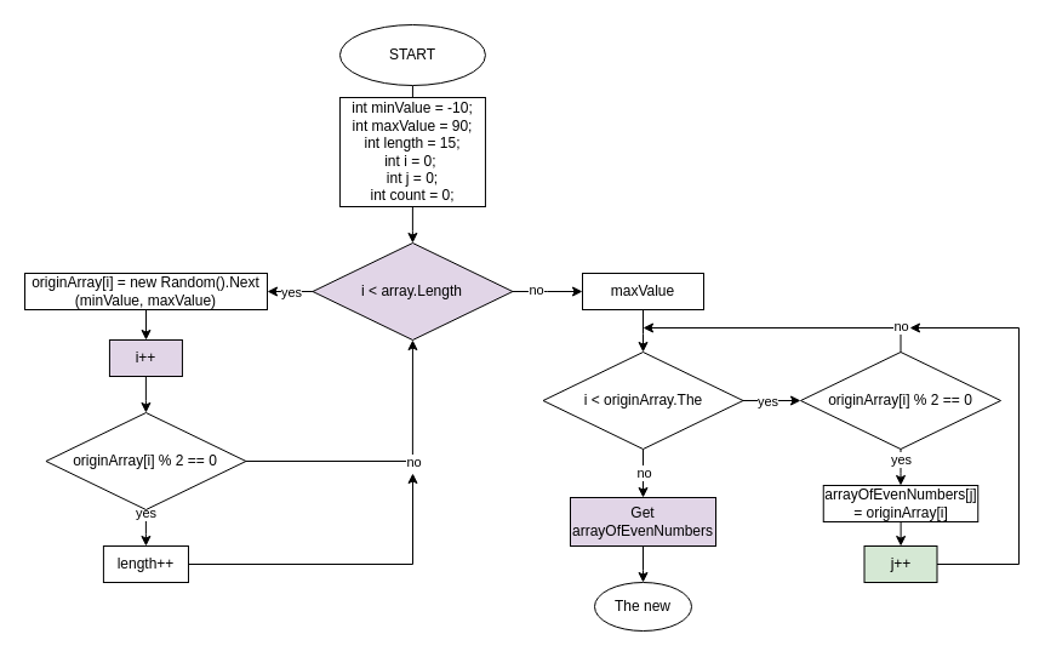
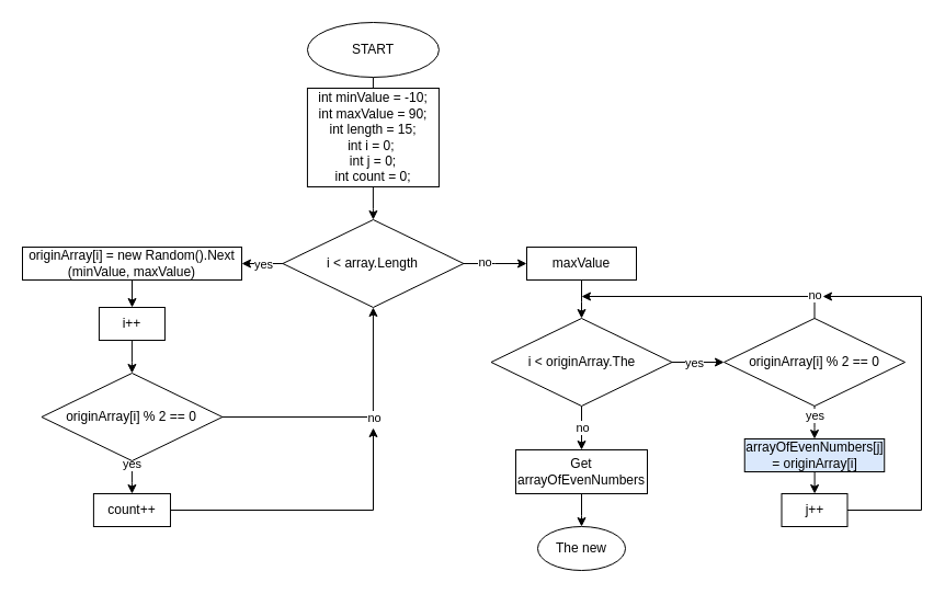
  <mxCell id="0" />
  <mxCell id="1" parent="0" />
  <mxCell id="2" style="edgeStyle=orthogonalEdgeStyle;rounded=0;orthogonalLoop=1;jettySize=auto;html=1;" edge="1" parent="1" source="3"><mxGeometry relative="1" as="geometry"><mxPoint x="339.94" y="80" as="targetPoint" /></mxGeometry></mxCell>
  <mxCell id="3" value="START" style="ellipse;whiteSpace=wrap;html=1;" vertex="1" parent="1"><mxGeometry x="279.94" y="20" width="120" height="50" as="geometry" /></mxCell>
  <mxCell id="4" style="edgeStyle=orthogonalEdgeStyle;rounded=0;orthogonalLoop=1;jettySize=auto;html=1;" edge="1" parent="1" source="5"><mxGeometry relative="1" as="geometry"><mxPoint x="339.94" y="200" as="targetPoint" /></mxGeometry></mxCell>
  <mxCell id="5" value="int minValue = -10;&lt;br&gt;int maxValue = 90;&lt;br&gt;int length = 15;&lt;br&gt;int i = 0;&amp;nbsp;&lt;br&gt;int j = 0;&lt;br&gt;int count = 0;" style="rounded=0;whiteSpace=wrap;html=1;" vertex="1" parent="1"><mxGeometry x="279.94" y="80" width="120" height="90" as="geometry" /></mxCell>
  <mxCell id="6" style="edgeStyle=orthogonalEdgeStyle;rounded=0;orthogonalLoop=1;jettySize=auto;html=1;" edge="1" parent="1" source="10"><mxGeometry relative="1" as="geometry"><mxPoint x="480" y="240" as="targetPoint" /></mxGeometry></mxCell>
  <mxCell id="7" value="no" style="edgeLabel;html=1;align=center;verticalAlign=middle;resizable=0;points=[];" vertex="1" connectable="0" parent="6"><mxGeometry x="-0.355" y="2" relative="1" as="geometry"><mxPoint as="offset" /></mxGeometry></mxCell>
  <mxCell id="8" style="edgeStyle=orthogonalEdgeStyle;rounded=0;orthogonalLoop=1;jettySize=auto;html=1;entryX=1;entryY=0.5;entryDx=0;entryDy=0;" edge="1" parent="1" source="10" target="12"><mxGeometry relative="1" as="geometry"><mxPoint x="200" y="240" as="targetPoint" /></mxGeometry></mxCell>
  <mxCell id="9" value="yes" style="edgeLabel;html=1;align=center;verticalAlign=middle;resizable=0;points=[];" vertex="1" connectable="0" parent="8"><mxGeometry x="-0.678" y="2" relative="1" as="geometry"><mxPoint x="-11" y="-2" as="offset" /></mxGeometry></mxCell>
- <mxCell id="10" value="i &amp;lt; array.Length" style="rhombus;whiteSpace=wrap;html=1;fillColor=#e1d5e7;" vertex="1" parent="1"><mxGeometry x="257.44" y="200" width="165" height="80" as="geometry" /></mxCell>
+ <mxCell id="10" value="i &amp;lt; array.Length" style="rhombus;whiteSpace=wrap;html=1;" vertex="1" parent="1"><mxGeometry x="257.44" y="200" width="165" height="80" as="geometry" /></mxCell>
  <mxCell id="11" style="edgeStyle=orthogonalEdgeStyle;rounded=0;orthogonalLoop=1;jettySize=auto;html=1;" edge="1" parent="1" source="12"><mxGeometry relative="1" as="geometry"><mxPoint x="120" y="280" as="targetPoint" /></mxGeometry></mxCell>
  <mxCell id="12" value="originArray[i] = new Random().Next&lt;br&gt;(minValue, maxValue)" style="rounded=0;whiteSpace=wrap;html=1;" vertex="1" parent="1"><mxGeometry x="20" y="225" width="200" height="30" as="geometry" /></mxCell>
  <mxCell id="13" style="edgeStyle=orthogonalEdgeStyle;rounded=0;orthogonalLoop=1;jettySize=auto;html=1;" edge="1" parent="1" source="14"><mxGeometry relative="1" as="geometry"><mxPoint x="119.94" y="340" as="targetPoint" /></mxGeometry></mxCell>
- <mxCell id="14" value="i++" style="rounded=0;whiteSpace=wrap;html=1;fillColor=#e1d5e7;" vertex="1" parent="1"><mxGeometry x="89.94" y="280" width="60" height="30" as="geometry" /></mxCell>
+ <mxCell id="14" value="i++" style="rounded=0;whiteSpace=wrap;html=1;" vertex="1" parent="1"><mxGeometry x="89.94" y="280" width="60" height="30" as="geometry" /></mxCell>
  <mxCell id="15" style="edgeStyle=orthogonalEdgeStyle;rounded=0;orthogonalLoop=1;jettySize=auto;html=1;entryX=0.5;entryY=1;entryDx=0;entryDy=0;" edge="1" parent="1" source="19" target="10"><mxGeometry relative="1" as="geometry"><mxPoint x="340" y="380" as="targetPoint" /><Array as="points"><mxPoint x="340" y="380" /></Array></mxGeometry></mxCell>
  <mxCell id="16" value="no" style="edgeLabel;html=1;align=center;verticalAlign=middle;resizable=0;points=[];" vertex="1" connectable="0" parent="15"><mxGeometry x="-0.236" relative="1" as="geometry"><mxPoint x="47" as="offset" /></mxGeometry></mxCell>
  <mxCell id="17" style="edgeStyle=orthogonalEdgeStyle;rounded=0;orthogonalLoop=1;jettySize=auto;html=1;" edge="1" parent="1" source="19"><mxGeometry relative="1" as="geometry"><mxPoint x="119.94" y="450" as="targetPoint" /></mxGeometry></mxCell>
  <mxCell id="18" value="yes" style="edgeLabel;html=1;align=center;verticalAlign=middle;resizable=0;points=[];" vertex="1" connectable="0" parent="17"><mxGeometry x="-0.79" relative="1" as="geometry"><mxPoint as="offset" /></mxGeometry></mxCell>
  <mxCell id="19" value="originArray[i] % 2 == 0" style="rhombus;whiteSpace=wrap;html=1;" vertex="1" parent="1"><mxGeometry x="37.44" y="340" width="165" height="80" as="geometry" /></mxCell>
  <mxCell id="20" style="edgeStyle=orthogonalEdgeStyle;rounded=0;orthogonalLoop=1;jettySize=auto;html=1;" edge="1" parent="1" source="21"><mxGeometry relative="1" as="geometry"><mxPoint x="340" y="390" as="targetPoint" /><Array as="points"><mxPoint x="340" y="465" /></Array></mxGeometry></mxCell>
- <mxCell id="21" value="length++" style="rounded=0;whiteSpace=wrap;html=1;" vertex="1" parent="1"><mxGeometry x="84.91" y="450" width="70.06" height="30" as="geometry" /></mxCell>
+ <mxCell id="21" value="count++" style="rounded=0;whiteSpace=wrap;html=1;" vertex="1" parent="1"><mxGeometry x="84.91" y="450" width="70.06" height="30" as="geometry" /></mxCell>
  <mxCell id="22" style="edgeStyle=orthogonalEdgeStyle;rounded=0;orthogonalLoop=1;jettySize=auto;html=1;" edge="1" parent="1" source="23"><mxGeometry relative="1" as="geometry"><mxPoint x="530" y="290" as="targetPoint" /></mxGeometry></mxCell>
  <mxCell id="23" value="maxValue" style="rounded=0;whiteSpace=wrap;html=1;" vertex="1" parent="1"><mxGeometry x="480" y="225" width="100" height="30" as="geometry" /></mxCell>
  <mxCell id="24" style="edgeStyle=orthogonalEdgeStyle;rounded=0;orthogonalLoop=1;jettySize=auto;html=1;" edge="1" parent="1" source="28"><mxGeometry relative="1" as="geometry"><mxPoint x="530" y="410" as="targetPoint" /></mxGeometry></mxCell>
  <mxCell id="25" value="no" style="edgeLabel;html=1;align=center;verticalAlign=middle;resizable=0;points=[];" vertex="1" connectable="0" parent="24"><mxGeometry x="0.2" y="2" relative="1" as="geometry"><mxPoint x="-2" y="-4" as="offset" /></mxGeometry></mxCell>
  <mxCell id="26" style="edgeStyle=orthogonalEdgeStyle;rounded=0;orthogonalLoop=1;jettySize=auto;html=1;" edge="1" parent="1" source="28"><mxGeometry relative="1" as="geometry"><mxPoint x="660" y="330" as="targetPoint" /></mxGeometry></mxCell>
  <mxCell id="27" value="yes" style="edgeLabel;html=1;align=center;verticalAlign=middle;resizable=0;points=[];" vertex="1" connectable="0" parent="26"><mxGeometry x="-0.187" relative="1" as="geometry"><mxPoint as="offset" /></mxGeometry></mxCell>
  <mxCell id="28" value="i &amp;lt; originArray.The" style="rhombus;whiteSpace=wrap;html=1;" vertex="1" parent="1"><mxGeometry x="447.5" y="290" width="165" height="80" as="geometry" /></mxCell>
  <mxCell id="29" style="edgeStyle=orthogonalEdgeStyle;rounded=0;orthogonalLoop=1;jettySize=auto;html=1;" edge="1" parent="1" source="33"><mxGeometry relative="1" as="geometry"><mxPoint x="530" y="270" as="targetPoint" /><Array as="points"><mxPoint x="743" y="270" /></Array></mxGeometry></mxCell>
  <mxCell id="30" value="no" style="edgeLabel;html=1;align=center;verticalAlign=middle;resizable=0;points=[];" vertex="1" connectable="0" parent="29"><mxGeometry x="-0.828" y="-2" relative="1" as="geometry"><mxPoint as="offset" /></mxGeometry></mxCell>
  <mxCell id="31" style="edgeStyle=orthogonalEdgeStyle;rounded=0;orthogonalLoop=1;jettySize=auto;html=1;" edge="1" parent="1" source="33"><mxGeometry relative="1" as="geometry"><mxPoint x="742.5" y="400" as="targetPoint" /></mxGeometry></mxCell>
  <mxCell id="32" value="yes" style="edgeLabel;html=1;align=center;verticalAlign=middle;resizable=0;points=[];" vertex="1" connectable="0" parent="31"><mxGeometry x="-0.8" y="-1" relative="1" as="geometry"><mxPoint x="1" y="5" as="offset" /></mxGeometry></mxCell>
  <mxCell id="33" value="originArray[i] % 2 == 0" style="rhombus;whiteSpace=wrap;html=1;" vertex="1" parent="1"><mxGeometry x="660" y="290" width="165" height="80" as="geometry" /></mxCell>
  <mxCell id="34" style="edgeStyle=orthogonalEdgeStyle;rounded=0;orthogonalLoop=1;jettySize=auto;html=1;" edge="1" parent="1" source="35"><mxGeometry relative="1" as="geometry"><mxPoint x="530" y="480" as="targetPoint" /></mxGeometry></mxCell>
- <mxCell id="35" value="Get arrayOfEvenNumbers" style="rounded=0;whiteSpace=wrap;html=1;fillColor=#e1d5e7;" vertex="1" parent="1"><mxGeometry x="470" y="410" width="120" height="40" as="geometry" /></mxCell>
+ <mxCell id="35" value="Get arrayOfEvenNumbers" style="rounded=0;whiteSpace=wrap;html=1;" vertex="1" parent="1"><mxGeometry x="470" y="410" width="120" height="40" as="geometry" /></mxCell>
  <mxCell id="36" value="The new" style="ellipse;whiteSpace=wrap;html=1;" vertex="1" parent="1"><mxGeometry x="490" y="480" width="80" height="40" as="geometry" /></mxCell>
  <mxCell id="37" style="edgeStyle=orthogonalEdgeStyle;rounded=0;orthogonalLoop=1;jettySize=auto;html=1;" edge="1" parent="1" source="38"><mxGeometry relative="1" as="geometry"><mxPoint x="742.5" y="450" as="targetPoint" /></mxGeometry></mxCell>
- <mxCell id="38" value="arrayOfEvenNumbers[j] = originArray[i]" style="rounded=0;whiteSpace=wrap;html=1;" vertex="1" parent="1"><mxGeometry x="678.75" y="400" width="127.5" height="30" as="geometry" /></mxCell>
+ <mxCell id="38" value="arrayOfEvenNumbers[j] = originArray[i]" style="rounded=0;whiteSpace=wrap;html=1;fillColor=#dae8fc;" vertex="1" parent="1"><mxGeometry x="678.75" y="400" width="127.5" height="30" as="geometry" /></mxCell>
  <mxCell id="39" style="edgeStyle=orthogonalEdgeStyle;rounded=0;orthogonalLoop=1;jettySize=auto;html=1;" edge="1" parent="1" source="40"><mxGeometry relative="1" as="geometry"><mxPoint x="750" y="270" as="targetPoint" /><Array as="points"><mxPoint x="840" y="465" /><mxPoint x="840" y="270" /></Array></mxGeometry></mxCell>
- <mxCell id="40" value="j++" style="rounded=0;whiteSpace=wrap;html=1;fillColor=#d5e8d4;" vertex="1" parent="1"><mxGeometry x="712.5" y="450" width="60" height="30" as="geometry" /></mxCell>
+ <mxCell id="40" value="j++" style="rounded=0;whiteSpace=wrap;html=1;" vertex="1" parent="1"><mxGeometry x="712.5" y="450" width="60" height="30" as="geometry" /></mxCell>
